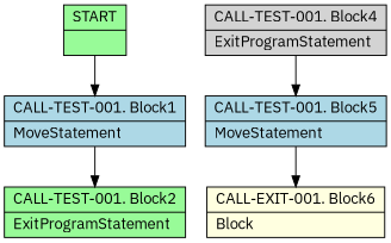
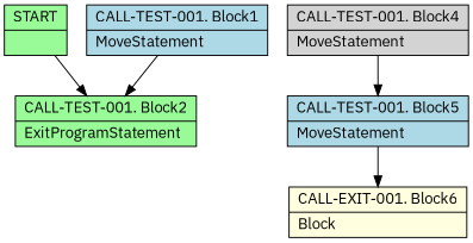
  digraph {
    fontname="IBM Plex Sans"
    node [fillcolor=palegreen fontname="IBM Plex Sans" shape=record style=filled]
    edge [arrowtail=empty fontname="IBM Plex Sans"]
    n1 [label="{START|}"]
    n2 [fillcolor=lightblue label="{CALL-TEST-001. Block1|MoveStatement\l}"]
    n3 [label="{CALL-TEST-001. Block2|ExitProgramStatement\l}"]
-   n4 [fillcolor=lightgrey label="{CALL-TEST-001. Block4|ExitProgramStatement\l}"]
+   n4 [fillcolor=lightgrey label="{CALL-TEST-001. Block4|MoveStatement\l}"]
    n5 [fillcolor=lightblue label="{CALL-TEST-001. Block5|MoveStatement\l}"]
    n6 [fillcolor=lightyellow label="{CALL-EXIT-001. Block6|Block\l}"]
-   n1 -> n2
+   n1 -> n3
    n2 -> n3
    n4 -> n5
    n5 -> n6
  }
